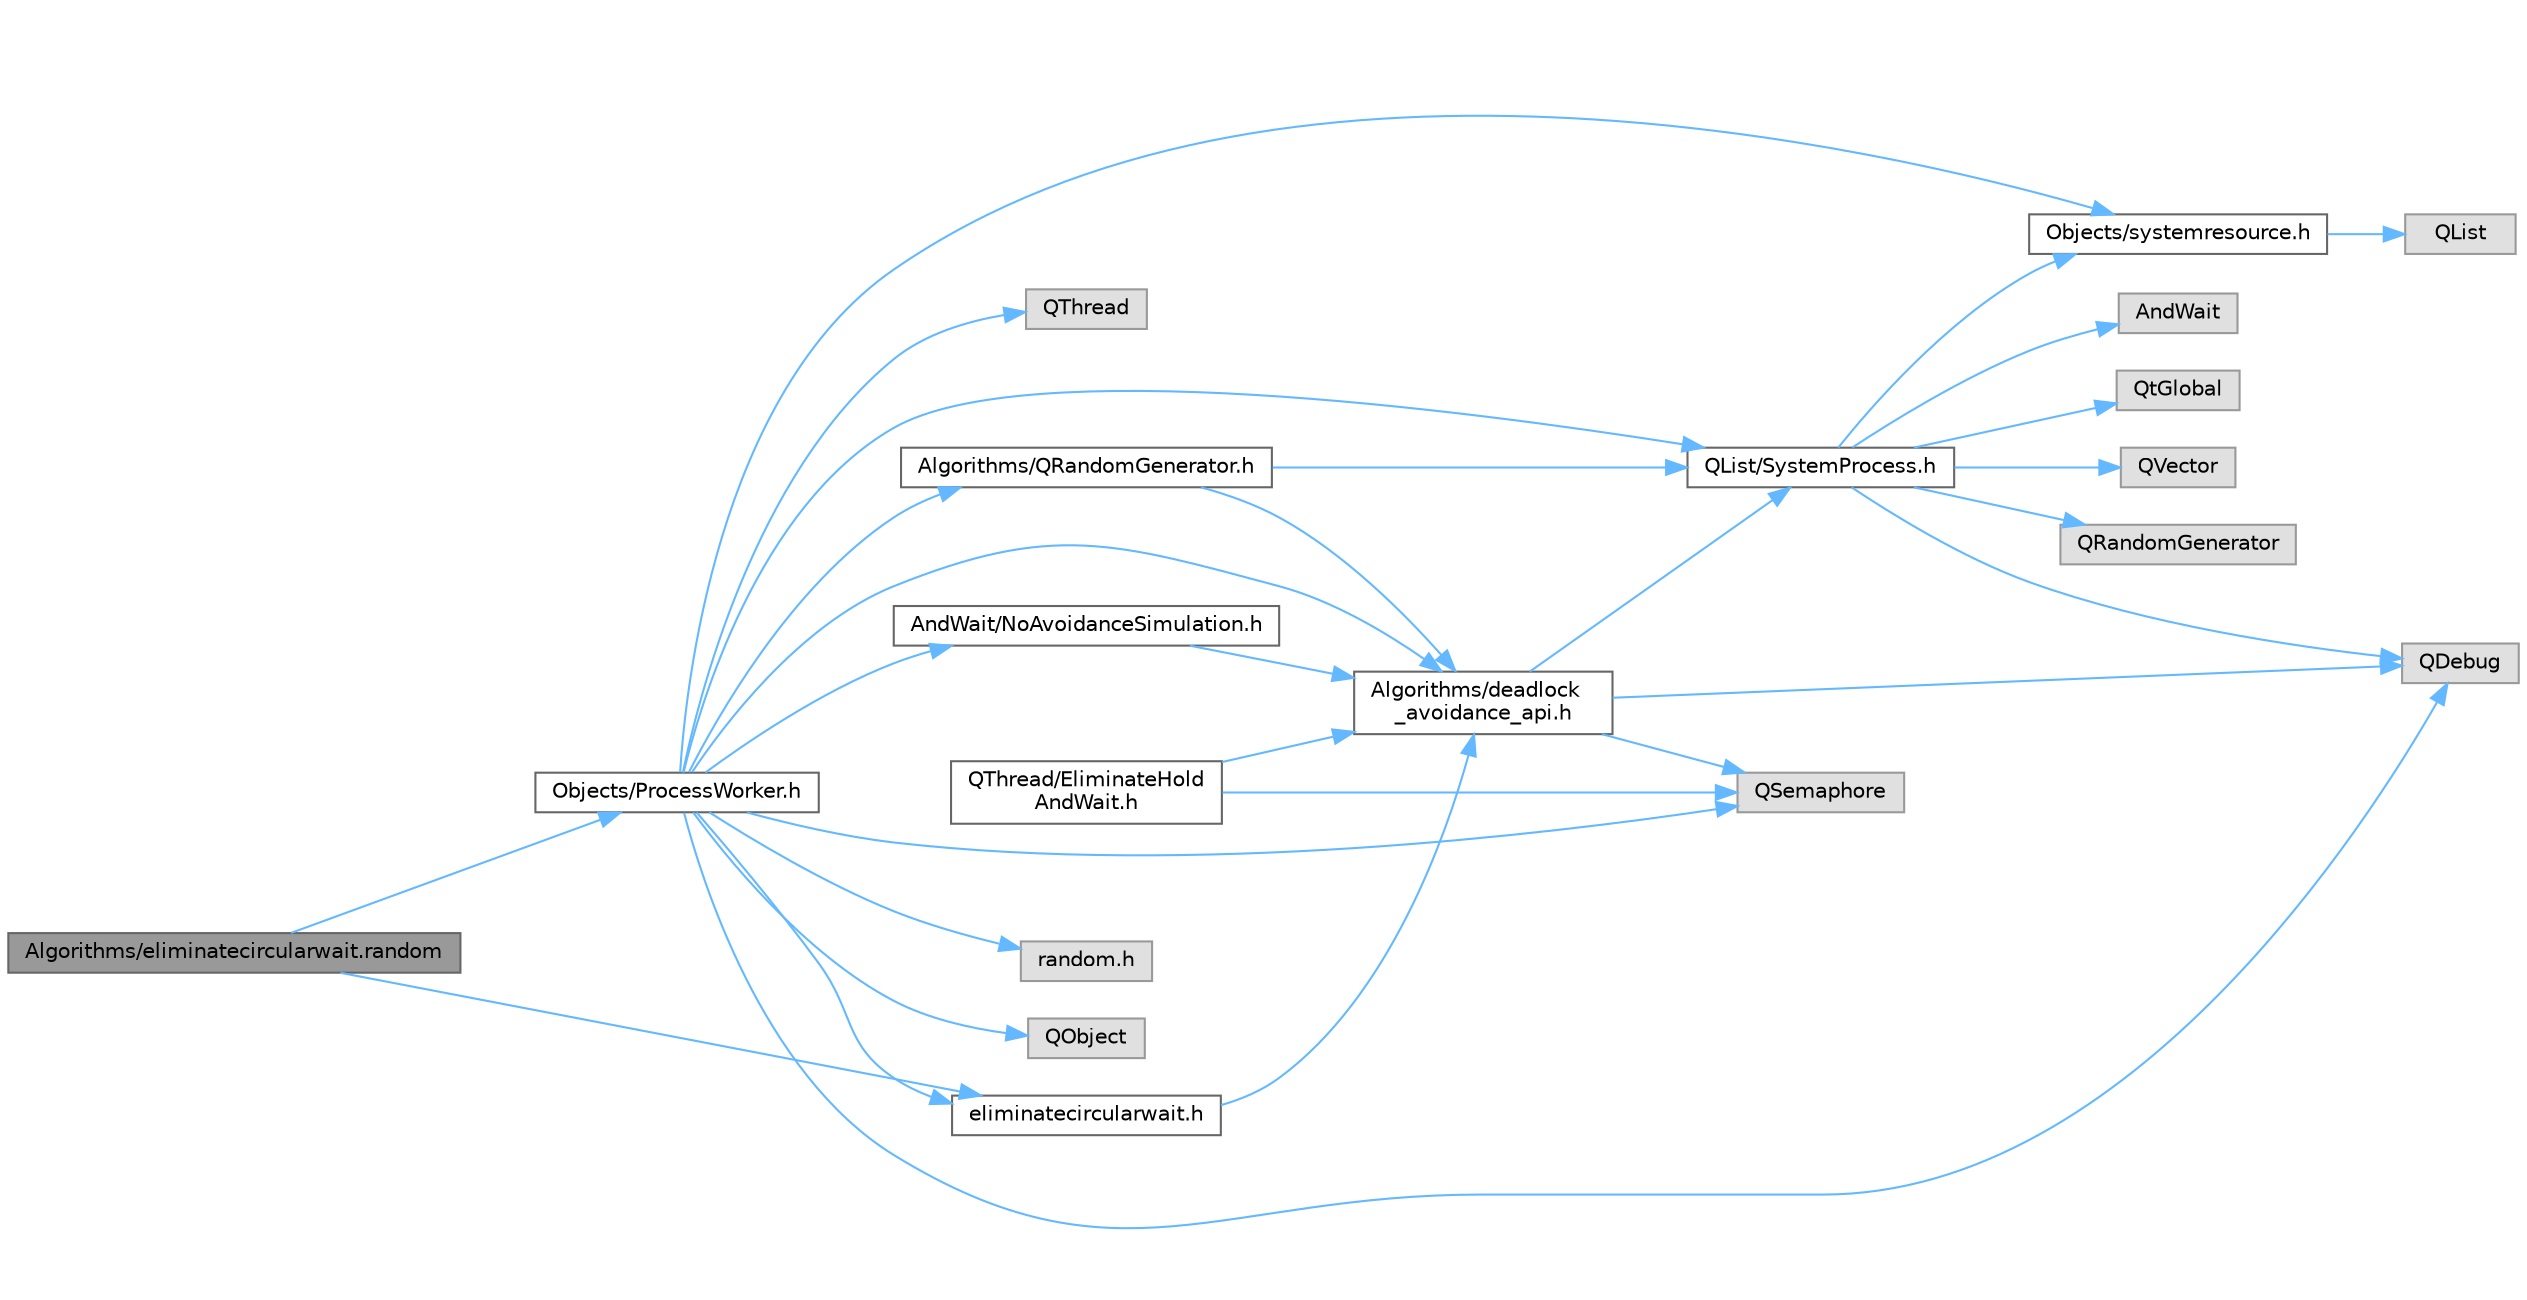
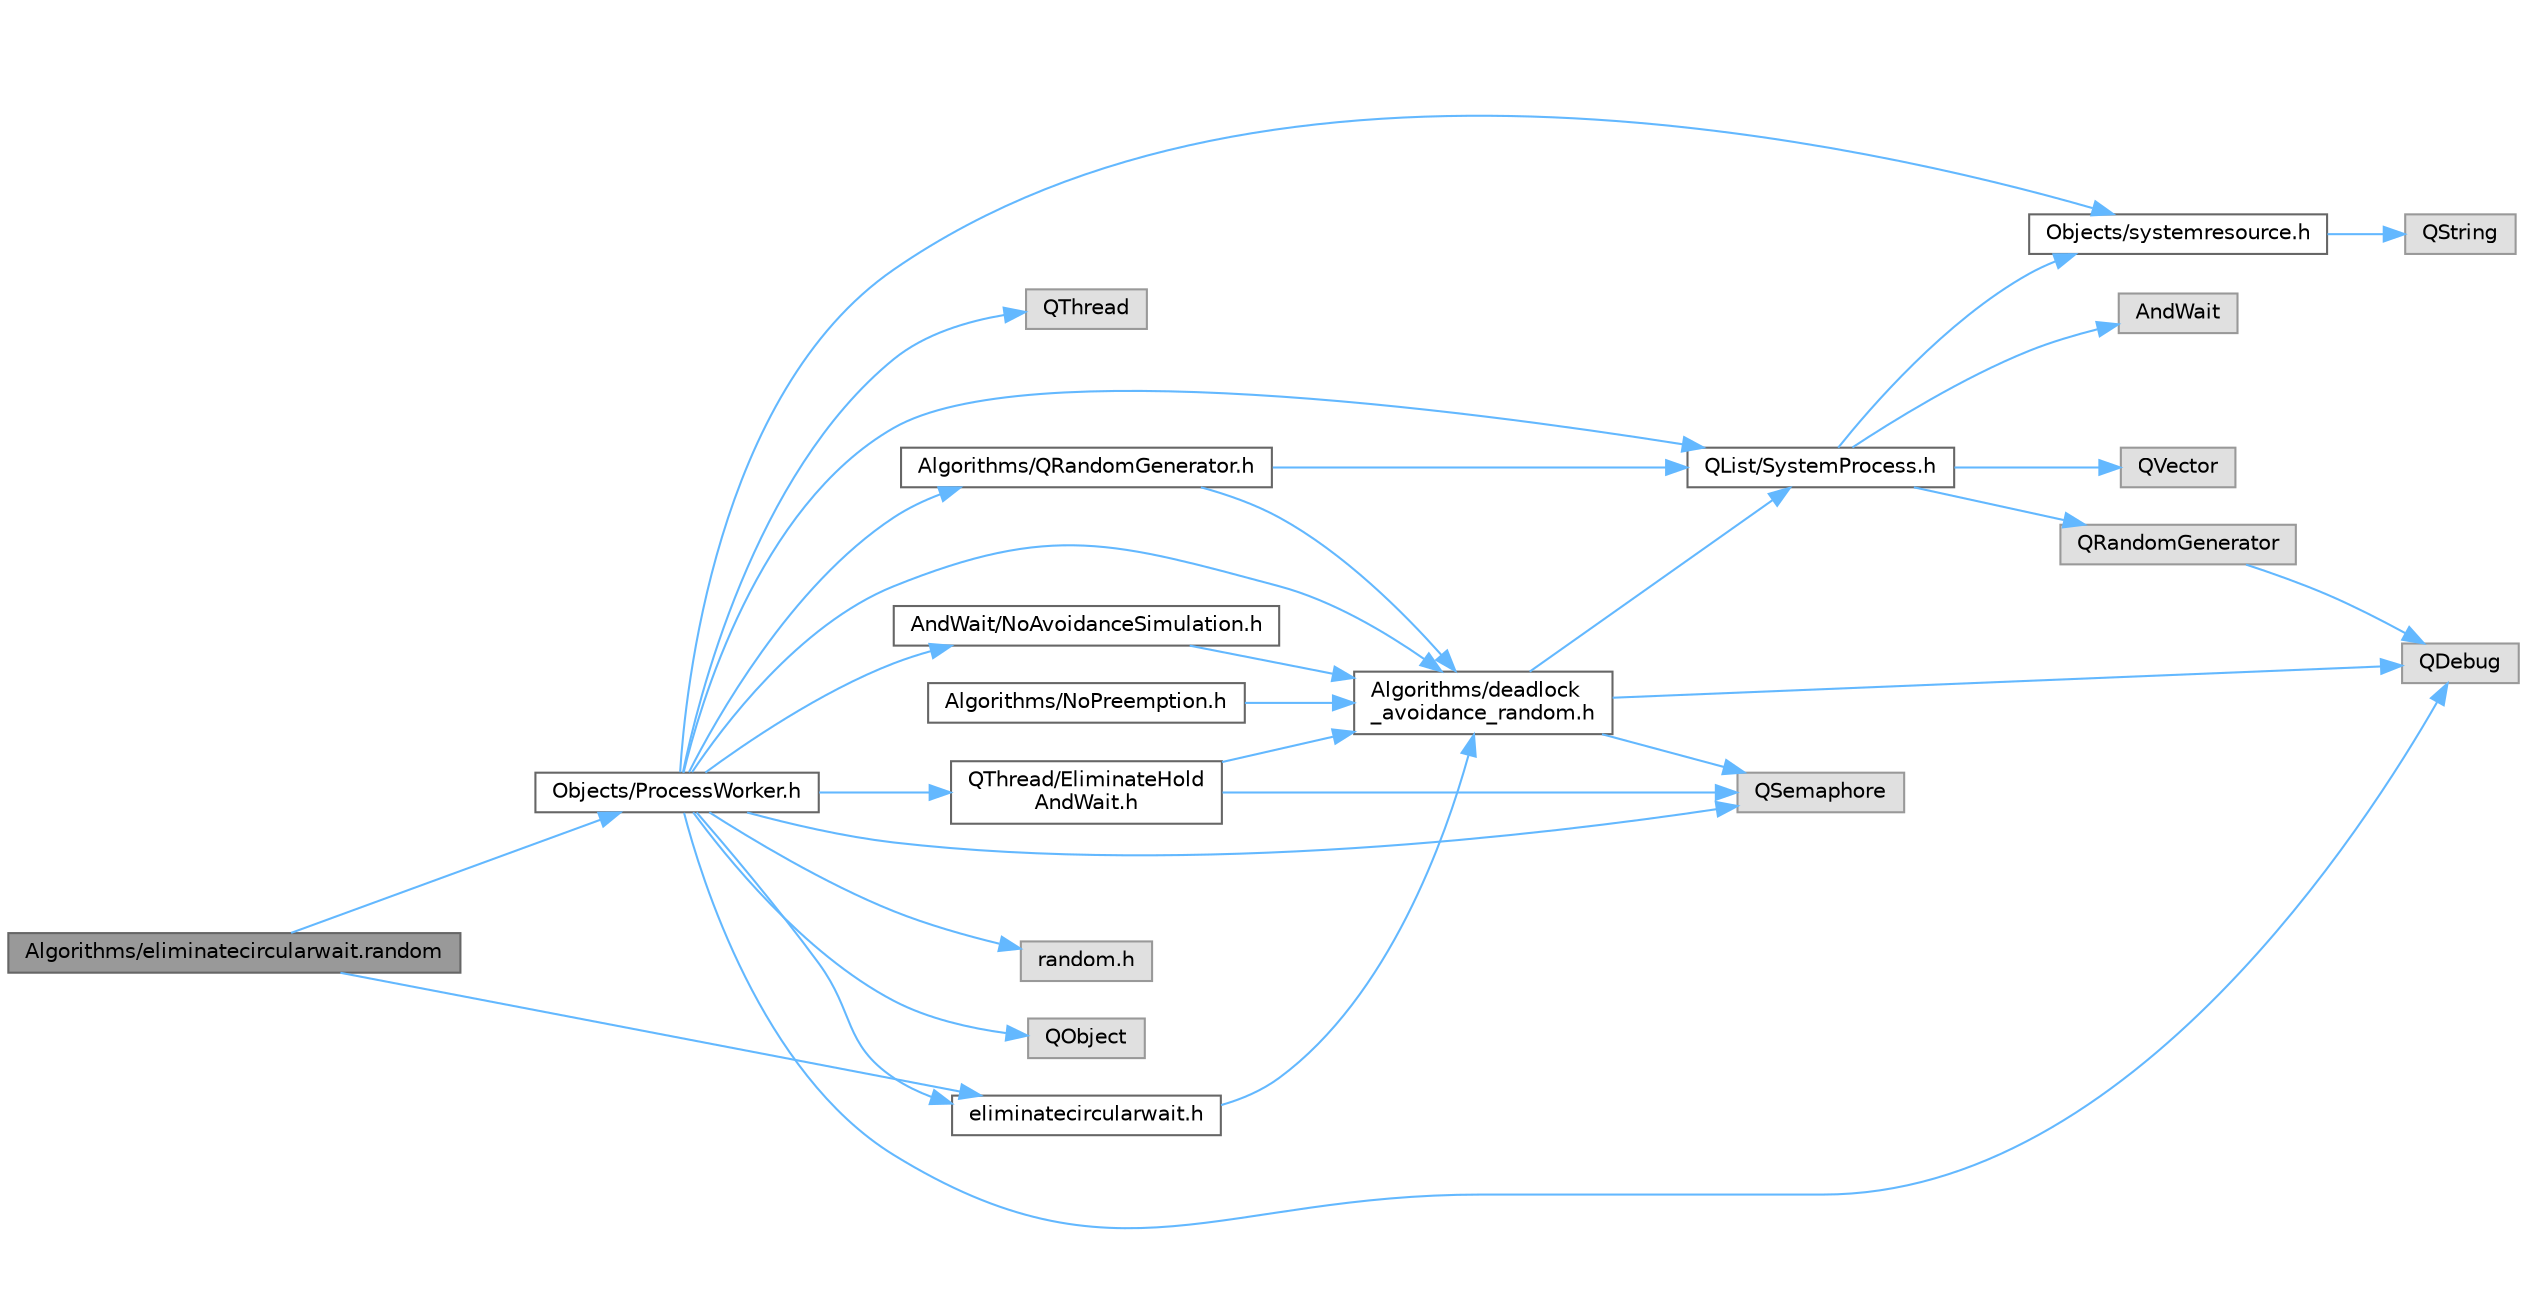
  digraph {
    rankdir=LR
    node [color=grey60 fillcolor="#E0E0E0" fontname=Helvetica fontsize=10 shape=box style=filled]
    edge [color=steelblue1 fontname=Helvetica fontsize=10 labelfontname=Helvetica labelfontsize=10 style=solid]
    n1 [color=gray40 fillcolor=grey60 fontcolor=black height=0.2 label="Algorithms/eliminatecircularwait.random" width=0.4]
    n2 [color=grey40 fillcolor=white height=0.2 label="eliminatecircularwait.h" width=0.4]
    n3 [color=grey40 fillcolor=white height=0.2 label="Objects/ProcessWorker.h" width=0.4]
-   n4 [color=grey40 fillcolor=white height=0.2 label="Algorithms/deadlock\l_avoidance_api.h" width=0.4]
+   n4 [color=grey40 fillcolor=white height=0.2 label="Algorithms/deadlock\l_avoidance_random.h" width=0.4]
    n5 [color=grey40 fillcolor=white height=0.2 label="QList/SystemProcess.h" width=0.4]
    n6 [height=0.2 label=QDebug width=0.4]
    n7 [height=0.2 label=QSemaphore width=0.4]
    n8 [color=grey40 fillcolor=white height=0.2 label="Objects/systemresource.h" width=0.4]
    n9 [height=0.2 label="random.h" width=0.4]
    n10 [height=0.2 label=QObject width=0.4]
    n11 [height=0.2 label=QThread width=0.4]
    n12 [color=grey40 fillcolor=white height=0.2 label="Algorithms/QRandomGenerator.h" width=0.4]
    n13 [color=grey40 fillcolor=white height=0.2 label="AndWait/NoAvoidanceSimulation.h" width=0.4]
    n14 [color=grey40 fillcolor=white height=0.2 label="QThread/EliminateHold\lAndWait.h" width=0.4]
    n15 [height=0.2 label=AndWait width=0.4]
-   n16 [height=0.2 label=QtGlobal width=0.4]
    n17 [height=0.2 label=QVector width=0.4]
    n18 [height=0.2 label=QRandomGenerator width=0.4]
-   n19 [height=0.2 label=QList width=0.4]
+   n19 [height=0.2 label=QString width=0.4]
+   n20 [color=grey40 fillcolor=white height=0.2 label="Algorithms/NoPreemption.h" width=0.4]
    n1 -> n2
    n1 -> n3
    n2 -> n4
    n3 -> n2
    n3 -> n4
    n3 -> n5
    n3 -> n6
    n3 -> n7
    n3 -> n8
    n3 -> n9
    n3 -> n10
    n3 -> n11
    n3 -> n12
    n3 -> n13
+   n3 -> n14
    n4 -> n5
    n4 -> n6
    n4 -> n7
-   n5 -> n6
+   n18 -> n6
    n5 -> n8
    n5 -> n15
-   n5 -> n16
    n5 -> n17
    n5 -> n18
    n8 -> n19
    n12 -> n4
    n12 -> n5
    n13 -> n4
    n14 -> n4
    n14 -> n7
+   n20 -> n4
  }
